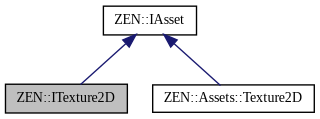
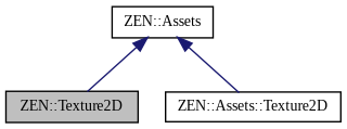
  digraph {
    fontname="Liberation Serif"
    node [color=black fillcolor=white fontname="Liberation Serif" fontsize=10 shape=record style=filled]
    edge [color=midnightblue dir=back fontname="Liberation Serif" fontsize=10 labelfontname=Helvetica labelfontsize=10 style=solid]
-   n1 [fillcolor=grey75 fontcolor=black height=0.2 label="ZEN::ITexture2D" width=0.4]
+   n1 [fillcolor=grey75 fontcolor=black height=0.2 label="ZEN::Texture2D" width=0.4]
    n2 [height=0.2 label="ZEN::Assets::Texture2D" width=0.4]
-   n3 [height=0.2 label="ZEN::IAsset" width=0.4]
+   n3 [height=0.2 label="ZEN::Assets" width=0.4]
    n3 -> n1
    n3 -> n2
  }
